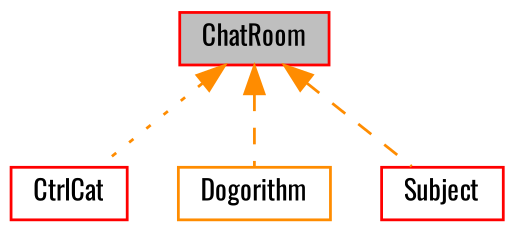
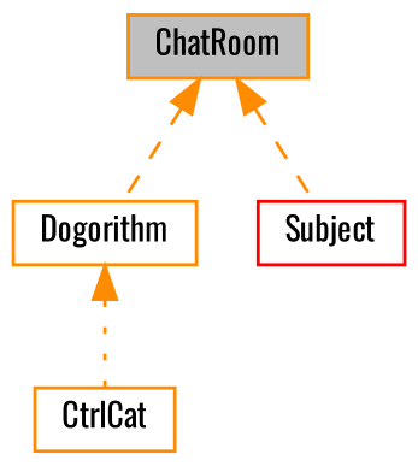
  digraph {
    fontname=Oswald
    node [color=darkorange fillcolor=white fontname=Oswald fontsize=10 shape=record style=filled]
    edge [color=darkorange dir=back fontname=Oswald fontsize=10 labelfontname=Helvetica labelfontsize=10 style=dashed]
-   n1 [color=red fillcolor=grey75 fontcolor=black height=0.2 label=ChatRoom width=0.4]
-   n2 [color=red height=0.2 label=CtrlCat width=0.4]
+   n1 [fillcolor=grey75 fontcolor=black height=0.2 label=ChatRoom width=0.4]
+   n2 [height=0.2 label=CtrlCat width=0.4]
    n3 [height=0.2 label=Dogorithm width=0.4]
    n4 [color=red height=0.2 label=Subject width=0.4]
-   n1 -> n2 [style=dotted]
+   n3 -> n2 [style=dotted]
    n1 -> n3
    n1 -> n4
  }
